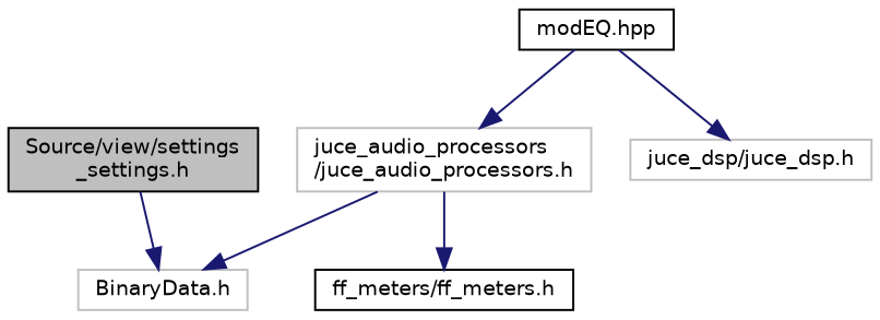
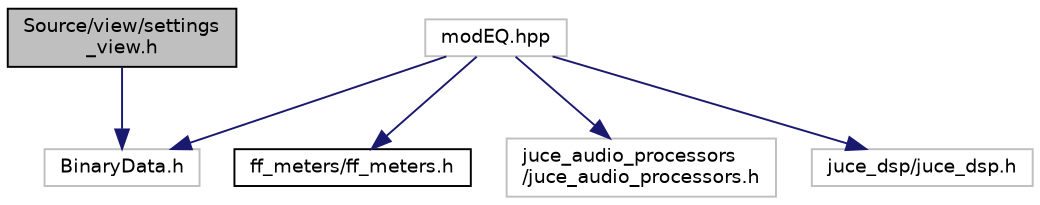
  digraph {
    node [color=black fillcolor=white fontname=Helvetica fontsize=10 shape=record style=filled]
    edge [color=midnightblue fontname=Helvetica fontsize=10 labelfontname=Helvetica labelfontsize=10 style=solid]
-   n1 [fillcolor=grey75 fontcolor=black height=0.2 label="Source/view/settings\l_settings.h" width=0.4]
+   n1 [fillcolor=grey75 fontcolor=black height=0.2 label="Source/view/settings\l_view.h" width=0.4]
    n2 [color=grey75 height=0.2 label="BinaryData.h" width=0.4]
-   n3 [height=0.2 label="modEQ.hpp" width=0.4]
+   n3 [color=grey75 height=0.2 label="modEQ.hpp" width=0.4]
    n4 [height=0.2 label="ff_meters/ff_meters.h" width=0.4]
    n5 [color=grey75 height=0.2 label="juce_audio_processors\l/juce_audio_processors.h" width=0.4]
    n6 [color=grey75 height=0.2 label="juce_dsp/juce_dsp.h" width=0.4]
    n1 -> n2
-   n5 -> n2
-   n5 -> n4
+   n3 -> n2
+   n3 -> n4
    n3 -> n5
    n3 -> n6
  }
